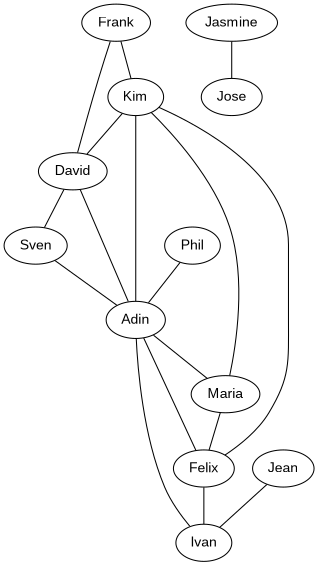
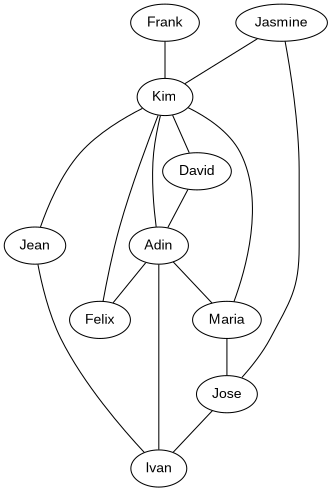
  graph {
    fontname="Liberation Sans"
    node [fontname="Liberation Sans"]
    edge [fontname="Liberation Sans"]
    Frank
    Kim
    David
    Jean
    Felix
-   Sven
    Adin
    Ivan
    Maria
    Jose
    Jasmine
-   Phil
    Frank -- Kim
-   Frank -- David
    Kim -- David
+   Kim -- Jean
    Kim -- Felix
-   David -- Sven
    David -- Adin
    Jean -- Ivan
-   Felix -- Ivan
-   Sven -- Adin
+   Jose -- Ivan
    Adin -- Kim
    Adin -- Felix
    Adin -- Maria
    Ivan -- Adin
    Maria -- Kim
-   Maria -- Felix
+   Maria -- Jose
+   Jasmine -- Kim
    Jasmine -- Jose
-   Phil -- Adin
  }
